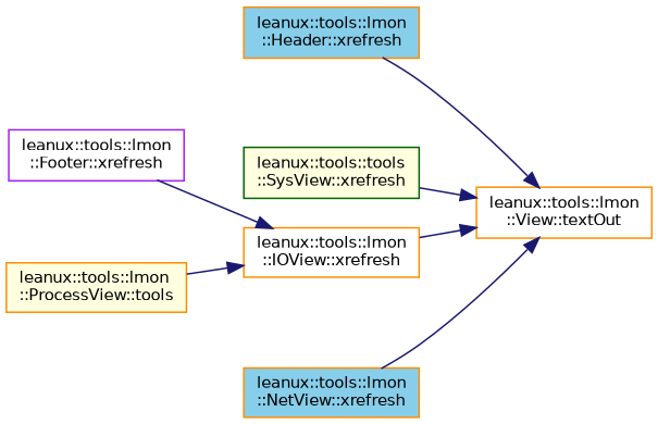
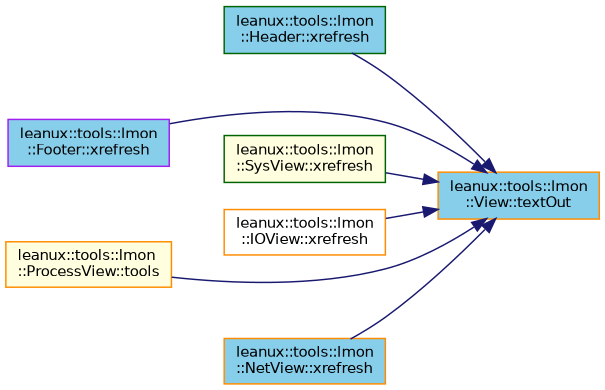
  digraph {
    rankdir=RL
    node [color=darkorange fillcolor=skyblue fontname=Helvetica fontsize=10 shape=record style=filled]
    edge [color=midnightblue dir=back fontname=Helvetica fontsize=10 labelfontname=Helvetica labelfontsize=10 style=solid]
-   n1 [fillcolor=white fontcolor=black height=0.2 label="leanux::tools::lmon\l::View::textOut" width=0.4]
-   n2 [height=0.2 label="leanux::tools::lmon\l::Header::xrefresh" width=0.4]
-   n3 [color=purple fillcolor=white height=0.2 label="leanux::tools::lmon\l::Footer::xrefresh" width=0.4]
-   n4 [color=darkgreen fillcolor=lightyellow height=0.2 label="leanux::tools::tools\l::SysView::xrefresh" width=0.4]
+   n1 [fontcolor=black height=0.2 label="leanux::tools::lmon\l::View::textOut" width=0.4]
+   n2 [color=darkgreen height=0.2 label="leanux::tools::lmon\l::Header::xrefresh" width=0.4]
+   n3 [color=purple height=0.2 label="leanux::tools::lmon\l::Footer::xrefresh" width=0.4]
+   n4 [color=darkgreen fillcolor=lightyellow height=0.2 label="leanux::tools::lmon\l::SysView::xrefresh" width=0.4]
    n5 [fillcolor=white height=0.2 label="leanux::tools::lmon\l::IOView::xrefresh" width=0.4]
    n6 [fillcolor=lightyellow height=0.2 label="leanux::tools::lmon\l::ProcessView::tools" width=0.4]
    n7 [height=0.2 label="leanux::tools::lmon\l::NetView::xrefresh" width=0.4]
    n1 -> n2
-   n5 -> n3
+   n1 -> n3
    n1 -> n4
    n1 -> n5
-   n5 -> n6
+   n1 -> n6
    n1 -> n7
  }
